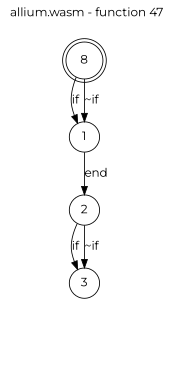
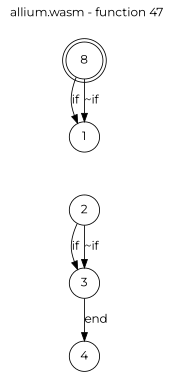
  digraph {
    fontname=Montserrat
    label="allium.wasm - function 47"
    labelfontcolor=black
    labelfontname=Helvetica
    labelfontsize=16
    labelloc=t
    node [fontname=Montserrat shape=circle]
    edge [fontname=Montserrat]
    n1 [label=8 shape=doublecircle]
    1
    2
    3
+   4
    n1 -> 1 [label=if]
    n1 -> 1 [label="~if"]
-   1 -> 2 [label=end]
    2 -> 3 [label=if]
    2 -> 3 [label="~if"]
+   3 -> 4 [label=end]
  }
